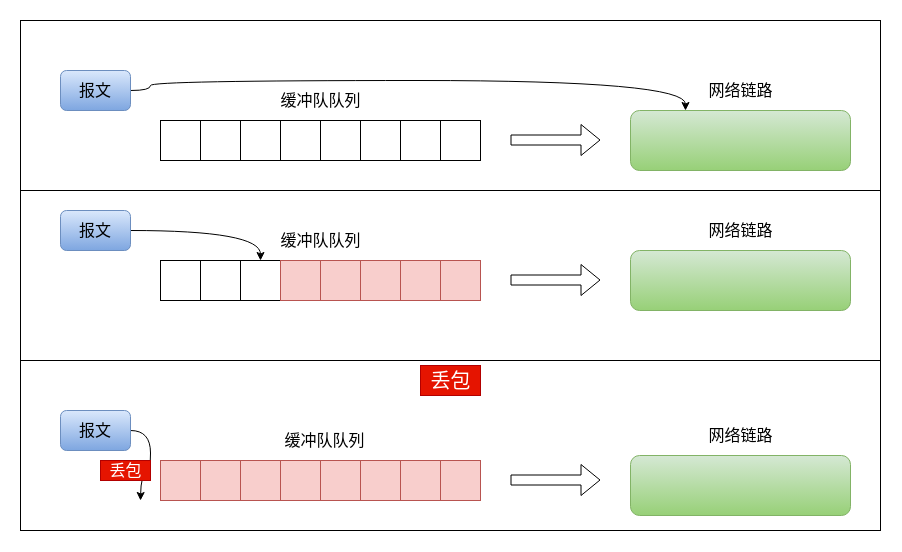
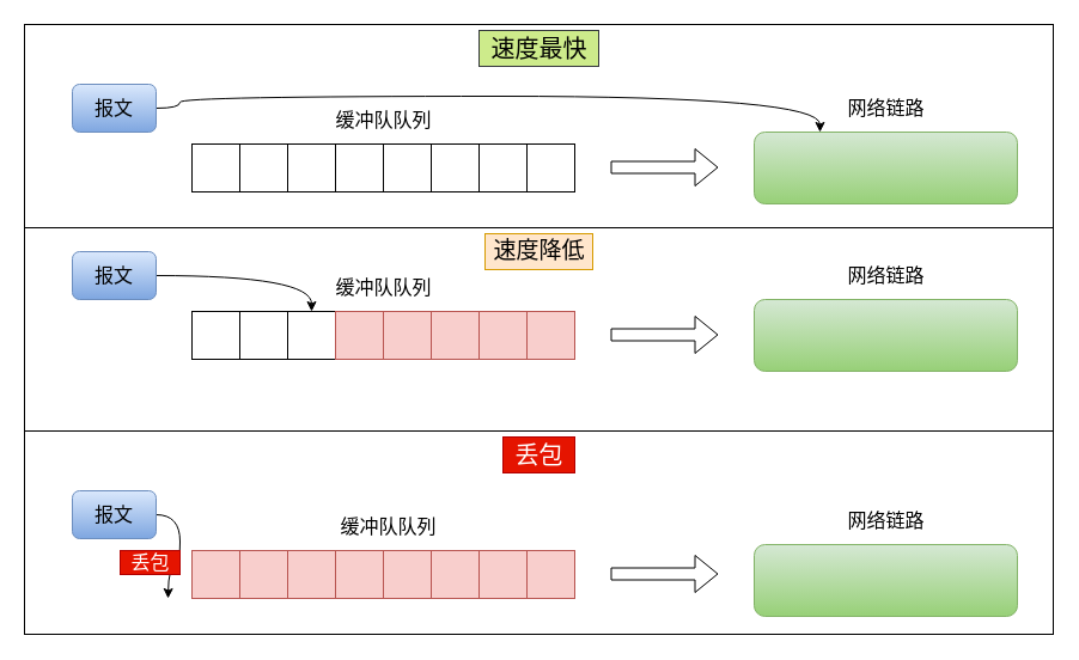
  <mxCell id="0" />
  <mxCell id="1" parent="0" />
  <mxCell id="2" value="" style="rounded=0;whiteSpace=wrap;html=1;fontSize=16;" vertex="1" parent="1"><mxGeometry x="20" y="190" width="860" height="170" as="geometry" /></mxCell>
  <mxCell id="3" value="" style="rounded=0;whiteSpace=wrap;html=1;fontSize=16;" vertex="1" parent="1"><mxGeometry x="20" y="360" width="860" height="170" as="geometry" /></mxCell>
  <mxCell id="4" value="" style="rounded=0;whiteSpace=wrap;html=1;fontSize=16;" vertex="1" parent="1"><mxGeometry x="20" y="20" width="860" height="170" as="geometry" /></mxCell>
  <mxCell id="5" value="" style="rounded=0;whiteSpace=wrap;html=1;fontSize=16;" vertex="1" parent="1"><mxGeometry x="160" y="120" width="40" height="40" as="geometry" /></mxCell>
  <mxCell id="6" value="" style="rounded=0;whiteSpace=wrap;html=1;fontSize=16;" vertex="1" parent="1"><mxGeometry x="200" y="120" width="40" height="40" as="geometry" /></mxCell>
  <mxCell id="7" value="" style="rounded=0;whiteSpace=wrap;html=1;fontSize=16;" vertex="1" parent="1"><mxGeometry x="240" y="120" width="40" height="40" as="geometry" /></mxCell>
  <mxCell id="8" value="" style="rounded=0;whiteSpace=wrap;html=1;fontSize=16;" vertex="1" parent="1"><mxGeometry x="280" y="120" width="40" height="40" as="geometry" /></mxCell>
  <mxCell id="9" value="" style="rounded=0;whiteSpace=wrap;html=1;fontSize=16;" vertex="1" parent="1"><mxGeometry x="320" y="120" width="40" height="40" as="geometry" /></mxCell>
  <mxCell id="10" value="" style="rounded=0;whiteSpace=wrap;html=1;fontSize=16;" vertex="1" parent="1"><mxGeometry x="360" y="120" width="40" height="40" as="geometry" /></mxCell>
  <mxCell id="11" value="" style="rounded=0;whiteSpace=wrap;html=1;fontSize=16;" vertex="1" parent="1"><mxGeometry x="400" y="120" width="40" height="40" as="geometry" /></mxCell>
  <mxCell id="12" value="" style="rounded=0;whiteSpace=wrap;html=1;fontSize=16;" vertex="1" parent="1"><mxGeometry x="440" y="120" width="40" height="40" as="geometry" /></mxCell>
  <mxCell id="13" value="" style="rounded=0;whiteSpace=wrap;html=1;fontSize=16;" vertex="1" parent="1"><mxGeometry x="160" y="260" width="40" height="40" as="geometry" /></mxCell>
  <mxCell id="14" value="" style="rounded=0;whiteSpace=wrap;html=1;fontSize=16;" vertex="1" parent="1"><mxGeometry x="200" y="260" width="40" height="40" as="geometry" /></mxCell>
  <mxCell id="15" value="" style="rounded=0;whiteSpace=wrap;html=1;fontSize=16;" vertex="1" parent="1"><mxGeometry x="240" y="260" width="40" height="40" as="geometry" /></mxCell>
  <mxCell id="16" value="" style="rounded=0;whiteSpace=wrap;html=1;fontSize=16;fillColor=#f8cecc;strokeColor=#b85450;" vertex="1" parent="1"><mxGeometry x="280" y="260" width="40" height="40" as="geometry" /></mxCell>
  <mxCell id="17" value="" style="rounded=0;whiteSpace=wrap;html=1;fontSize=16;fillColor=#f8cecc;strokeColor=#b85450;" vertex="1" parent="1"><mxGeometry x="320" y="260" width="40" height="40" as="geometry" /></mxCell>
  <mxCell id="18" value="" style="rounded=0;whiteSpace=wrap;html=1;fillColor=#f8cecc;strokeColor=#b85450;fontSize=16;" vertex="1" parent="1"><mxGeometry x="360" y="260" width="40" height="40" as="geometry" /></mxCell>
  <mxCell id="19" value="" style="rounded=0;whiteSpace=wrap;html=1;fillColor=#f8cecc;strokeColor=#b85450;fontSize=16;" vertex="1" parent="1"><mxGeometry x="400" y="260" width="40" height="40" as="geometry" /></mxCell>
  <mxCell id="20" value="" style="rounded=0;whiteSpace=wrap;html=1;fillColor=#f8cecc;strokeColor=#b85450;fontSize=16;" vertex="1" parent="1"><mxGeometry x="440" y="260" width="40" height="40" as="geometry" /></mxCell>
  <mxCell id="21" value="" style="rounded=0;whiteSpace=wrap;html=1;fillColor=#f8cecc;strokeColor=#b85450;fontSize=16;" vertex="1" parent="1"><mxGeometry x="160" y="460" width="40" height="40" as="geometry" /></mxCell>
  <mxCell id="22" value="" style="rounded=0;whiteSpace=wrap;html=1;fillColor=#f8cecc;strokeColor=#b85450;fontSize=16;" vertex="1" parent="1"><mxGeometry x="200" y="460" width="40" height="40" as="geometry" /></mxCell>
  <mxCell id="23" value="" style="rounded=0;whiteSpace=wrap;html=1;fillColor=#f8cecc;strokeColor=#b85450;fontSize=16;" vertex="1" parent="1"><mxGeometry x="240" y="460" width="40" height="40" as="geometry" /></mxCell>
  <mxCell id="24" value="" style="rounded=0;whiteSpace=wrap;html=1;fillColor=#f8cecc;strokeColor=#b85450;fontSize=16;" vertex="1" parent="1"><mxGeometry x="280" y="460" width="40" height="40" as="geometry" /></mxCell>
  <mxCell id="25" value="" style="rounded=0;whiteSpace=wrap;html=1;fillColor=#f8cecc;strokeColor=#b85450;fontSize=16;" vertex="1" parent="1"><mxGeometry x="320" y="460" width="40" height="40" as="geometry" /></mxCell>
  <mxCell id="26" value="" style="rounded=0;whiteSpace=wrap;html=1;fillColor=#f8cecc;strokeColor=#b85450;fontSize=16;" vertex="1" parent="1"><mxGeometry x="360" y="460" width="40" height="40" as="geometry" /></mxCell>
  <mxCell id="27" value="" style="rounded=0;whiteSpace=wrap;html=1;fillColor=#f8cecc;strokeColor=#b85450;fontSize=16;" vertex="1" parent="1"><mxGeometry x="400" y="460" width="40" height="40" as="geometry" /></mxCell>
  <mxCell id="28" value="" style="rounded=0;whiteSpace=wrap;html=1;fillColor=#f8cecc;strokeColor=#b85450;fontSize=16;" vertex="1" parent="1"><mxGeometry x="440" y="460" width="40" height="40" as="geometry" /></mxCell>
  <mxCell id="29" value="" style="shape=flexArrow;endArrow=classic;html=1;fontSize=16;" edge="1" parent="1"><mxGeometry width="50" height="50" relative="1" as="geometry"><mxPoint x="510" y="139.5" as="sourcePoint" /><mxPoint x="600" y="139.5" as="targetPoint" /></mxGeometry></mxCell>
  <mxCell id="30" value="" style="shape=flexArrow;endArrow=classic;html=1;fontSize=16;" edge="1" parent="1"><mxGeometry width="50" height="50" relative="1" as="geometry"><mxPoint x="510" y="279.5" as="sourcePoint" /><mxPoint x="600" y="279.5" as="targetPoint" /></mxGeometry></mxCell>
  <mxCell id="31" value="" style="shape=flexArrow;endArrow=classic;html=1;fontSize=16;" edge="1" parent="1"><mxGeometry width="50" height="50" relative="1" as="geometry"><mxPoint x="510" y="479.5" as="sourcePoint" /><mxPoint x="600" y="479.5" as="targetPoint" /></mxGeometry></mxCell>
  <mxCell id="32" style="edgeStyle=orthogonalEdgeStyle;curved=1;rounded=0;orthogonalLoop=1;jettySize=auto;html=1;fontSize=16;" edge="1" parent="1" source="33"><mxGeometry relative="1" as="geometry"><mxPoint x="140" y="500" as="targetPoint" /></mxGeometry></mxCell>
  <mxCell id="33" value="报文" style="rounded=1;whiteSpace=wrap;html=1;fontSize=16;gradientColor=#7ea6e0;fillColor=#dae8fc;strokeColor=#6c8ebf;" vertex="1" parent="1"><mxGeometry x="60" y="410" width="70" height="40" as="geometry" /></mxCell>
  <mxCell id="34" style="edgeStyle=orthogonalEdgeStyle;curved=1;rounded=0;orthogonalLoop=1;jettySize=auto;html=1;entryX=0.5;entryY=0;entryDx=0;entryDy=0;fontSize=16;" edge="1" parent="1" source="35" target="15"><mxGeometry relative="1" as="geometry" /></mxCell>
  <mxCell id="35" value="报文" style="rounded=1;whiteSpace=wrap;html=1;fontSize=16;gradientColor=#7ea6e0;fillColor=#dae8fc;strokeColor=#6c8ebf;" vertex="1" parent="1"><mxGeometry x="60" y="210" width="70" height="40" as="geometry" /></mxCell>
  <mxCell id="36" style="edgeStyle=orthogonalEdgeStyle;rounded=0;orthogonalLoop=1;jettySize=auto;html=1;entryX=0.25;entryY=0;entryDx=0;entryDy=0;fontSize=16;curved=1;exitX=1;exitY=0.5;exitDx=0;exitDy=0;" edge="1" parent="1" source="37" target="38"><mxGeometry relative="1" as="geometry"><Array as="points"><mxPoint x="150" y="90" /><mxPoint x="150" y="80" /><mxPoint x="685" y="80" /></Array></mxGeometry></mxCell>
  <mxCell id="37" value="报文" style="rounded=1;whiteSpace=wrap;html=1;fontSize=16;gradientColor=#7ea6e0;fillColor=#dae8fc;strokeColor=#6c8ebf;" vertex="1" parent="1"><mxGeometry x="60" y="70" width="70" height="40" as="geometry" /></mxCell>
  <mxCell id="38" value="" style="rounded=1;whiteSpace=wrap;html=1;fontSize=16;fillColor=#d5e8d4;strokeColor=#82b366;gradientColor=#97d077;" vertex="1" parent="1"><mxGeometry x="630" y="110" width="220" height="60" as="geometry" /></mxCell>
  <mxCell id="39" value="网络链路" style="text;html=1;align=center;verticalAlign=middle;resizable=0;points=[];autosize=1;strokeColor=none;fontSize=16;" vertex="1" parent="1"><mxGeometry x="700" y="80" width="80" height="20" as="geometry" /></mxCell>
  <mxCell id="40" value="缓冲队队列" style="text;html=1;align=center;verticalAlign=middle;resizable=0;points=[];autosize=1;strokeColor=none;fontSize=16;" vertex="1" parent="1"><mxGeometry x="270" y="90" width="100" height="20" as="geometry" /></mxCell>
  <mxCell id="41" value="缓冲队队列" style="text;html=1;align=center;verticalAlign=middle;resizable=0;points=[];autosize=1;strokeColor=none;fontSize=16;" vertex="1" parent="1"><mxGeometry x="270" y="230" width="100" height="20" as="geometry" /></mxCell>
  <mxCell id="42" value="缓冲队队列" style="text;html=1;align=center;verticalAlign=middle;resizable=0;points=[];autosize=1;strokeColor=none;fontSize=16;" vertex="1" parent="1"><mxGeometry x="274" y="430" width="100" height="20" as="geometry" /></mxCell>
  <mxCell id="43" value="丢包" style="text;html=1;align=center;verticalAlign=middle;resizable=0;points=[];autosize=1;strokeColor=#B20000;fontSize=16;fillColor=#e51400;fontColor=#ffffff;" vertex="1" parent="1"><mxGeometry x="100" y="460" width="50" height="20" as="geometry" /></mxCell>
  <mxCell id="44" value="" style="rounded=1;whiteSpace=wrap;html=1;fontSize=16;fillColor=#d5e8d4;strokeColor=#82b366;gradientColor=#97d077;" vertex="1" parent="1"><mxGeometry x="630" y="250" width="220" height="60" as="geometry" /></mxCell>
  <mxCell id="45" value="网络链路" style="text;html=1;align=center;verticalAlign=middle;resizable=0;points=[];autosize=1;strokeColor=none;fontSize=16;" vertex="1" parent="1"><mxGeometry x="700" y="220" width="80" height="20" as="geometry" /></mxCell>
  <mxCell id="46" value="" style="rounded=1;whiteSpace=wrap;html=1;fontSize=16;fillColor=#d5e8d4;strokeColor=#82b366;gradientColor=#97d077;" vertex="1" parent="1"><mxGeometry x="630" y="455" width="220" height="60" as="geometry" /></mxCell>
  <mxCell id="47" value="网络链路" style="text;html=1;align=center;verticalAlign=middle;resizable=0;points=[];autosize=1;strokeColor=none;fontSize=16;" vertex="1" parent="1"><mxGeometry x="700" y="425" width="80" height="20" as="geometry" /></mxCell>
+ <mxCell id="48" value="速度最快" style="text;html=1;align=center;verticalAlign=middle;resizable=0;points=[];autosize=1;strokeColor=#36393d;fontSize=20;fillColor=#cdeb8b;" vertex="1" parent="1"><mxGeometry x="400" y="25" width="100" height="30" as="geometry" /></mxCell>
+ <mxCell id="49" value="速度降低" style="text;html=1;align=center;verticalAlign=middle;resizable=0;points=[];autosize=1;strokeColor=#d79b00;fontSize=19;fillColor=#ffe6cc;" vertex="1" parent="1"><mxGeometry x="405" y="195" width="90" height="30" as="geometry" /></mxCell>
  <mxCell id="50" value="丢包" style="text;html=1;align=center;verticalAlign=middle;resizable=0;points=[];autosize=1;strokeColor=#B20000;fontSize=20;fillColor=#e51400;fontColor=#ffffff;" vertex="1" parent="1"><mxGeometry x="420" y="365" width="60" height="30" as="geometry" /></mxCell>
